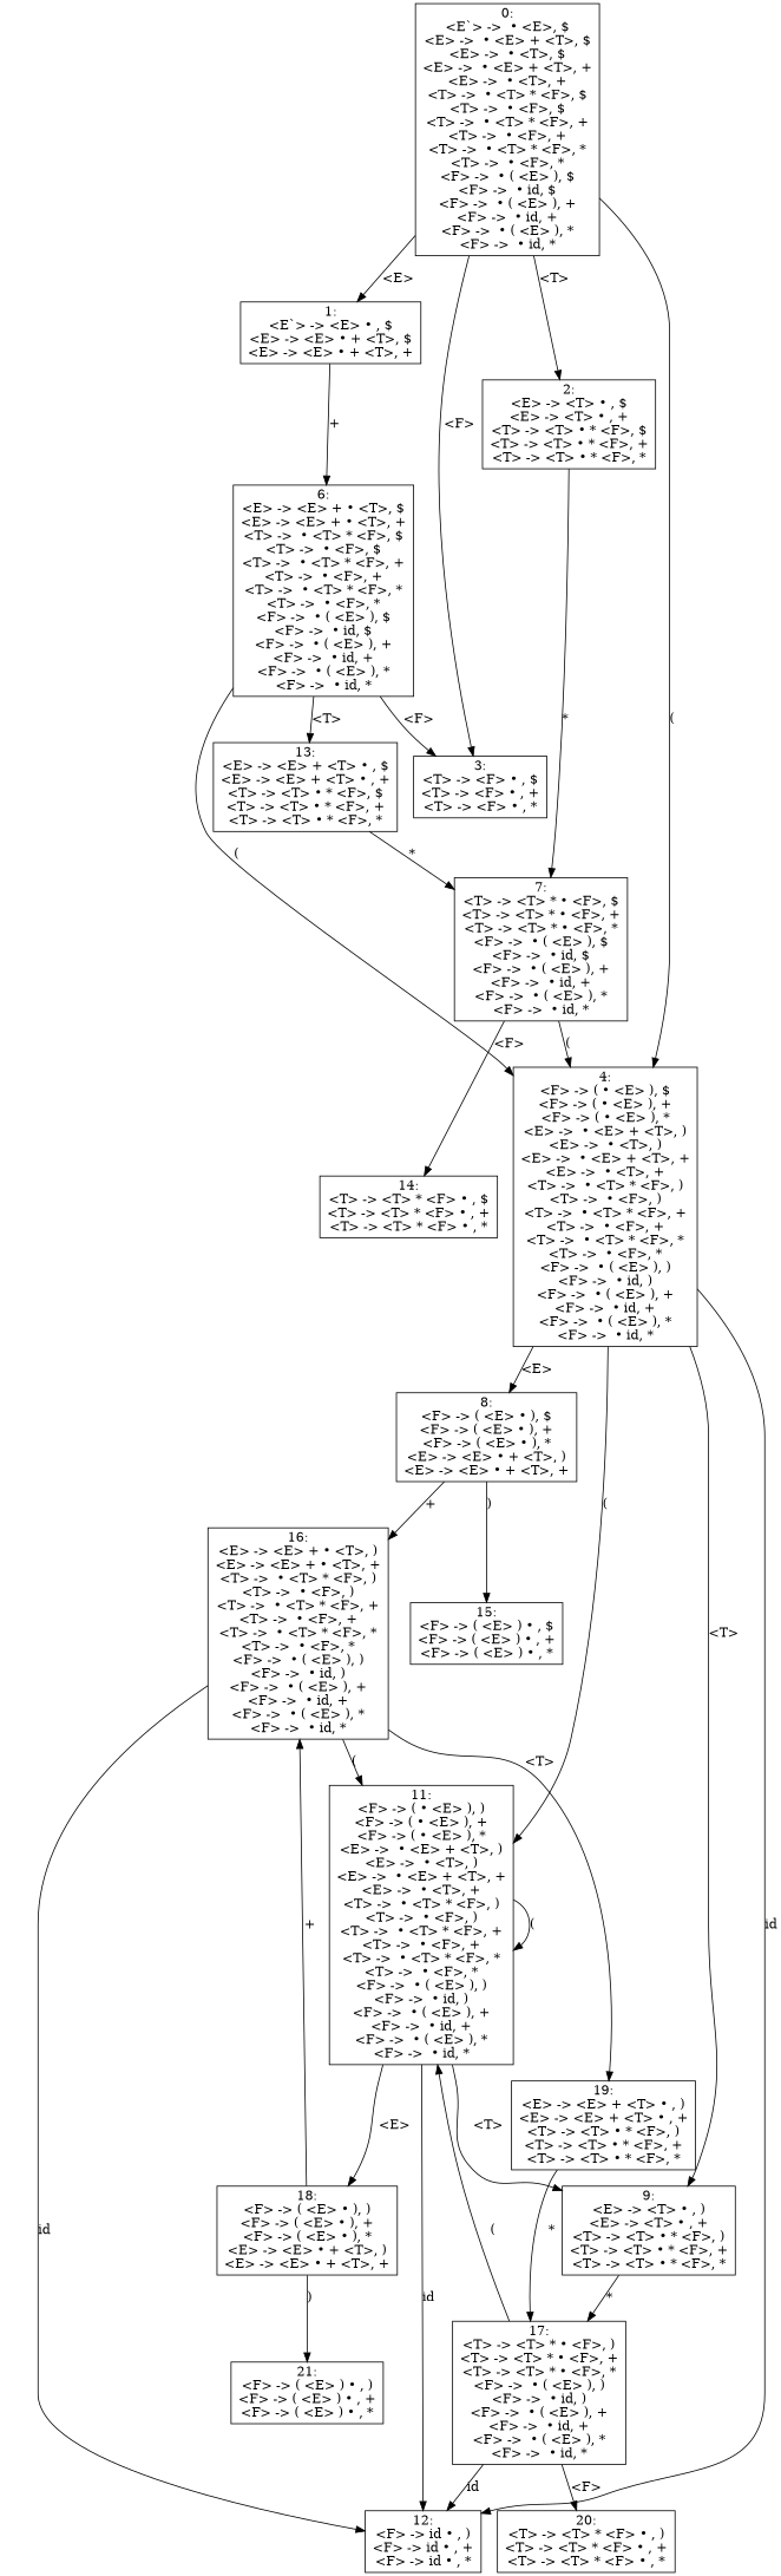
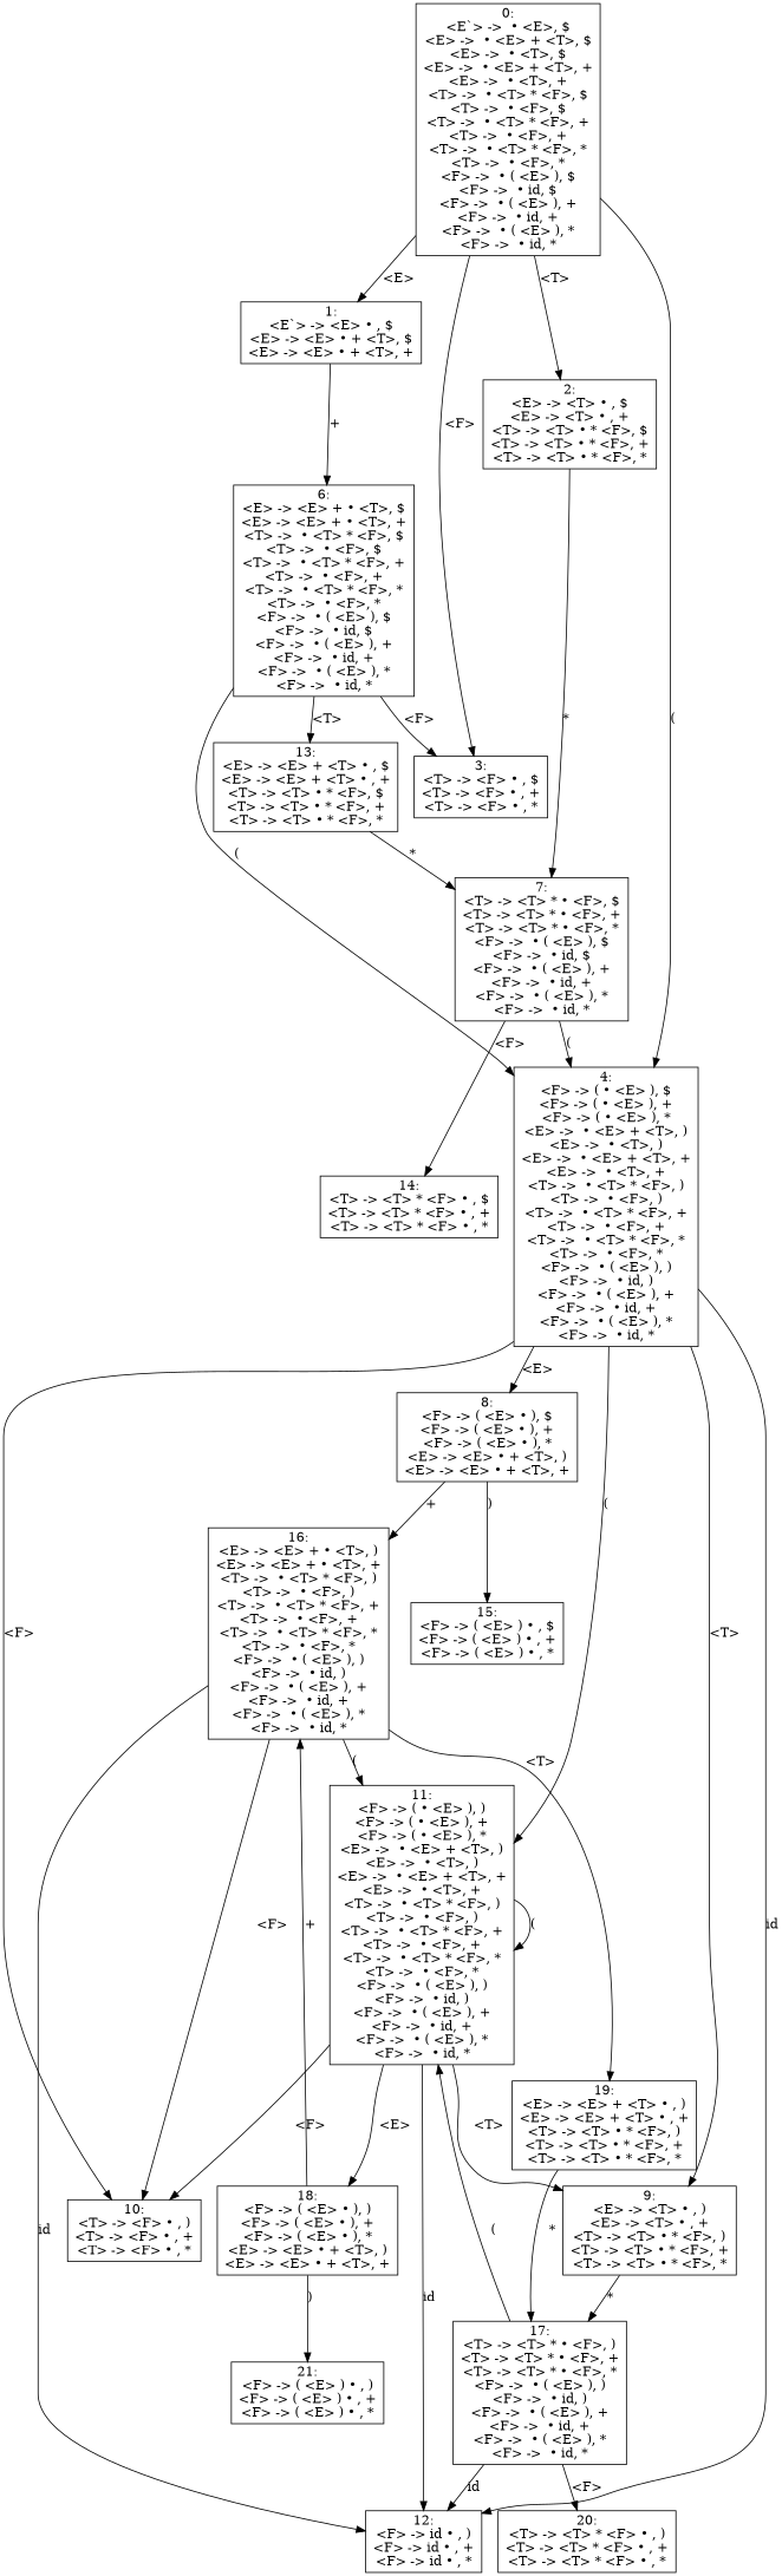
  digraph {
    rankdir=TB
    node [shape=box]
    n1 [label="0:\n<E`> ->  • <E>, $\n<E> ->  • <E> + <T>, $\n<E> ->  • <T>, $\n<E> ->  • <E> + <T>, +\n<E> ->  • <T>, +\n<T> ->  • <T> * <F>, $\n<T> ->  • <F>, $\n<T> ->  • <T> * <F>, +\n<T> ->  • <F>, +\n<T> ->  • <T> * <F>, *\n<T> ->  • <F>, *\n<F> ->  • ( <E> ), $\n<F> ->  • id, $\n<F> ->  • ( <E> ), +\n<F> ->  • id, +\n<F> ->  • ( <E> ), *\n<F> ->  • id, *"]
    n2 [label="1:\n<E`> -> <E> • , $\n<E> -> <E> • + <T>, $\n<E> -> <E> • + <T>, +"]
    n3 [label="2:\n<E> -> <T> • , $\n<E> -> <T> • , +\n<T> -> <T> • * <F>, $\n<T> -> <T> • * <F>, +\n<T> -> <T> • * <F>, *"]
    n4 [label="3:\n<T> -> <F> • , $\n<T> -> <F> • , +\n<T> -> <F> • , *"]
    n5 [label="4:\n<F> -> ( • <E> ), $\n<F> -> ( • <E> ), +\n<F> -> ( • <E> ), *\n<E> ->  • <E> + <T>, )\n<E> ->  • <T>, )\n<E> ->  • <E> + <T>, +\n<E> ->  • <T>, +\n<T> ->  • <T> * <F>, )\n<T> ->  • <F>, )\n<T> ->  • <T> * <F>, +\n<T> ->  • <F>, +\n<T> ->  • <T> * <F>, *\n<T> ->  • <F>, *\n<F> ->  • ( <E> ), )\n<F> ->  • id, )\n<F> ->  • ( <E> ), +\n<F> ->  • id, +\n<F> ->  • ( <E> ), *\n<F> ->  • id, *"]
    n6 [label="6:\n<E> -> <E> + • <T>, $\n<E> -> <E> + • <T>, +\n<T> ->  • <T> * <F>, $\n<T> ->  • <F>, $\n<T> ->  • <T> * <F>, +\n<T> ->  • <F>, +\n<T> ->  • <T> * <F>, *\n<T> ->  • <F>, *\n<F> ->  • ( <E> ), $\n<F> ->  • id, $\n<F> ->  • ( <E> ), +\n<F> ->  • id, +\n<F> ->  • ( <E> ), *\n<F> ->  • id, *"]
    n7 [label="7:\n<T> -> <T> * • <F>, $\n<T> -> <T> * • <F>, +\n<T> -> <T> * • <F>, *\n<F> ->  • ( <E> ), $\n<F> ->  • id, $\n<F> ->  • ( <E> ), +\n<F> ->  • id, +\n<F> ->  • ( <E> ), *\n<F> ->  • id, *"]
    n8 [label="8:\n<F> -> ( <E> • ), $\n<F> -> ( <E> • ), +\n<F> -> ( <E> • ), *\n<E> -> <E> • + <T>, )\n<E> -> <E> • + <T>, +"]
    n9 [label="9:\n<E> -> <T> • , )\n<E> -> <T> • , +\n<T> -> <T> • * <F>, )\n<T> -> <T> • * <F>, +\n<T> -> <T> • * <F>, *"]
+   n10 [label="10:\n<T> -> <F> • , )\n<T> -> <F> • , +\n<T> -> <F> • , *"]
    n11 [label="11:\n<F> -> ( • <E> ), )\n<F> -> ( • <E> ), +\n<F> -> ( • <E> ), *\n<E> ->  • <E> + <T>, )\n<E> ->  • <T>, )\n<E> ->  • <E> + <T>, +\n<E> ->  • <T>, +\n<T> ->  • <T> * <F>, )\n<T> ->  • <F>, )\n<T> ->  • <T> * <F>, +\n<T> ->  • <F>, +\n<T> ->  • <T> * <F>, *\n<T> ->  • <F>, *\n<F> ->  • ( <E> ), )\n<F> ->  • id, )\n<F> ->  • ( <E> ), +\n<F> ->  • id, +\n<F> ->  • ( <E> ), *\n<F> ->  • id, *"]
    n12 [label="12:\n<F> -> id • , )\n<F> -> id • , +\n<F> -> id • , *"]
    n13 [label="13:\n<E> -> <E> + <T> • , $\n<E> -> <E> + <T> • , +\n<T> -> <T> • * <F>, $\n<T> -> <T> • * <F>, +\n<T> -> <T> • * <F>, *"]
    n14 [label="14:\n<T> -> <T> * <F> • , $\n<T> -> <T> * <F> • , +\n<T> -> <T> * <F> • , *"]
    n15 [label="15:\n<F> -> ( <E> ) • , $\n<F> -> ( <E> ) • , +\n<F> -> ( <E> ) • , *"]
    n16 [label="16:\n<E> -> <E> + • <T>, )\n<E> -> <E> + • <T>, +\n<T> ->  • <T> * <F>, )\n<T> ->  • <F>, )\n<T> ->  • <T> * <F>, +\n<T> ->  • <F>, +\n<T> ->  • <T> * <F>, *\n<T> ->  • <F>, *\n<F> ->  • ( <E> ), )\n<F> ->  • id, )\n<F> ->  • ( <E> ), +\n<F> ->  • id, +\n<F> ->  • ( <E> ), *\n<F> ->  • id, *"]
    n17 [label="17:\n<T> -> <T> * • <F>, )\n<T> -> <T> * • <F>, +\n<T> -> <T> * • <F>, *\n<F> ->  • ( <E> ), )\n<F> ->  • id, )\n<F> ->  • ( <E> ), +\n<F> ->  • id, +\n<F> ->  • ( <E> ), *\n<F> ->  • id, *"]
    n18 [label="18:\n<F> -> ( <E> • ), )\n<F> -> ( <E> • ), +\n<F> -> ( <E> • ), *\n<E> -> <E> • + <T>, )\n<E> -> <E> • + <T>, +"]
    n19 [label="19:\n<E> -> <E> + <T> • , )\n<E> -> <E> + <T> • , +\n<T> -> <T> • * <F>, )\n<T> -> <T> • * <F>, +\n<T> -> <T> • * <F>, *"]
    n20 [label="20:\n<T> -> <T> * <F> • , )\n<T> -> <T> * <F> • , +\n<T> -> <T> * <F> • , *"]
    n21 [label="21:\n<F> -> ( <E> ) • , )\n<F> -> ( <E> ) • , +\n<F> -> ( <E> ) • , *"]
    n1 -> n2 [label="<E>"]
    n1 -> n3 [label="<T>"]
    n1 -> n4 [label="<F>"]
    n1 -> n5 [label="("]
    n2 -> n6 [label="+"]
    n3 -> n7 [label="*"]
    n5 -> n8 [label="<E>"]
    n5 -> n9 [label="<T>"]
+   n5 -> n10 [label="<F>"]
    n5 -> n11 [label="("]
    n5 -> n12 [label=id]
    n6 -> n4 [label="<F>"]
    n6 -> n5 [label="("]
    n6 -> n13 [label="<T>"]
    n7 -> n5 [label="("]
    n7 -> n14 [label="<F>"]
    n8 -> n15 [label=")"]
    n8 -> n16 [label="+"]
    n9 -> n17 [label="*"]
    n11 -> n9 [label="<T>"]
+   n11 -> n10 [label="<F>"]
    n11 -> n11 [label="("]
    n11 -> n12 [label=id]
    n11 -> n18 [label="<E>"]
    n13 -> n7 [label="*"]
+   n16 -> n10 [label="<F>"]
    n16 -> n11 [label="("]
    n16 -> n12 [label=id]
    n16 -> n19 [label="<T>"]
    n17 -> n11 [label="("]
    n17 -> n12 [label=id]
    n17 -> n20 [label="<F>"]
    n18 -> n16 [label="+"]
    n18 -> n21 [label=")"]
    n19 -> n17 [label="*"]
  }
